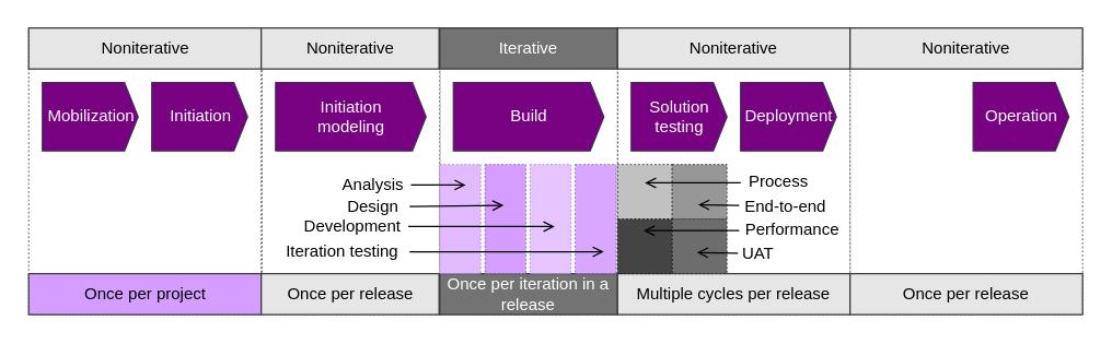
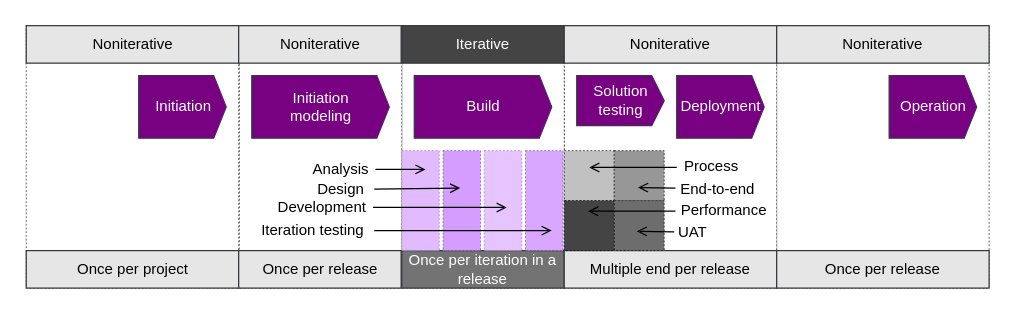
  <mxCell id="0" />
  <mxCell id="1" parent="0" />
  <mxCell id="2" value="" style="rounded=0;whiteSpace=wrap;html=1;dashed=1;strokeWidth=0.5;" vertex="1" parent="1"><mxGeometry x="621" y="20" width="170" height="210" as="geometry" /></mxCell>
  <mxCell id="3" value="" style="rounded=0;whiteSpace=wrap;html=1;dashed=1;strokeWidth=0.5;" vertex="1" parent="1"><mxGeometry x="451" y="20" width="170" height="210" as="geometry" /></mxCell>
  <mxCell id="4" value="" style="rounded=0;whiteSpace=wrap;html=1;dashed=1;strokeWidth=0.5;" vertex="1" parent="1"><mxGeometry x="321" y="20" width="130" height="210" as="geometry" /></mxCell>
  <mxCell id="5" value="" style="rounded=0;whiteSpace=wrap;html=1;dashed=1;strokeWidth=0.5;" vertex="1" parent="1"><mxGeometry x="191" y="20" width="130" height="210" as="geometry" /></mxCell>
  <mxCell id="6" value="" style="rounded=0;whiteSpace=wrap;html=1;dashed=1;strokeWidth=0.5;" vertex="1" parent="1"><mxGeometry x="20.5" y="20" width="170" height="210" as="geometry" /></mxCell>
  <mxCell id="7" value="Noniterative" style="rounded=0;whiteSpace=wrap;html=1;fillColor=#e6e6e6;strokeColor=#36393d;" vertex="1" parent="1"><mxGeometry x="20.5" y="20" width="170" height="30" as="geometry" /></mxCell>
  <mxCell id="8" value="Noniterative" style="rounded=0;whiteSpace=wrap;html=1;fillColor=#e6e6e6;strokeColor=#36393d;" vertex="1" parent="1"><mxGeometry x="190.5" y="20" width="130" height="30" as="geometry" /></mxCell>
- <mxCell id="9" value="Iterative" style="rounded=0;whiteSpace=wrap;html=1;fillColor=#737373;strokeColor=#36393d;fontColor=#FFFFFF;" vertex="1" parent="1"><mxGeometry x="321" y="20" width="130" height="30" as="geometry" /></mxCell>
+ <mxCell id="9" value="Iterative" style="rounded=0;whiteSpace=wrap;html=1;fillColor=#444444;strokeColor=#36393d;fontColor=#FFFFFF;" vertex="1" parent="1"><mxGeometry x="321" y="20" width="130" height="30" as="geometry" /></mxCell>
  <mxCell id="10" value="Noniterative" style="rounded=0;whiteSpace=wrap;html=1;fillColor=#e6e6e6;strokeColor=#36393d;" vertex="1" parent="1"><mxGeometry x="451" y="20" width="170" height="30" as="geometry" /></mxCell>
  <mxCell id="11" value="Noniterative" style="rounded=0;whiteSpace=wrap;html=1;fillColor=#e6e6e6;strokeColor=#36393d;" vertex="1" parent="1"><mxGeometry x="621" y="20" width="170" height="30" as="geometry" /></mxCell>
- <mxCell id="12" value="Once per project" style="rounded=0;whiteSpace=wrap;html=1;fillColor=#d59dff;strokeColor=#36393d;" vertex="1" parent="1"><mxGeometry x="20.5" y="200" width="170" height="30" as="geometry" /></mxCell>
+ <mxCell id="12" value="Once per project" style="rounded=0;whiteSpace=wrap;html=1;fillColor=#e6e6e6;strokeColor=#36393d;" vertex="1" parent="1"><mxGeometry x="20.5" y="200" width="170" height="30" as="geometry" /></mxCell>
  <mxCell id="13" value="Once per release" style="rounded=0;whiteSpace=wrap;html=1;fillColor=#e6e6e6;strokeColor=#36393d;" vertex="1" parent="1"><mxGeometry x="190.5" y="200" width="130" height="30" as="geometry" /></mxCell>
  <mxCell id="14" value="Once per iteration in a release" style="rounded=0;whiteSpace=wrap;html=1;fillColor=#737373;strokeColor=#36393d;fontColor=#FFFFFF;" vertex="1" parent="1"><mxGeometry x="321" y="200" width="130" height="30" as="geometry" /></mxCell>
- <mxCell id="15" value="Multiple cycles per release" style="rounded=0;whiteSpace=wrap;html=1;fillColor=#e6e6e6;strokeColor=#36393d;" vertex="1" parent="1"><mxGeometry x="451" y="200" width="170" height="30" as="geometry" /></mxCell>
+ <mxCell id="15" value="Multiple end per release" style="rounded=0;whiteSpace=wrap;html=1;fillColor=#e6e6e6;strokeColor=#36393d;" vertex="1" parent="1"><mxGeometry x="451" y="200" width="170" height="30" as="geometry" /></mxCell>
  <mxCell id="16" value="Once per release" style="rounded=0;whiteSpace=wrap;html=1;fillColor=#e6e6e6;strokeColor=#36393d;" vertex="1" parent="1"><mxGeometry x="621" y="200" width="170" height="30" as="geometry" /></mxCell>
- <mxCell id="17" value="Mobilization" style="html=1;shadow=0;dashed=0;align=center;verticalAlign=middle;shape=mxgraph.arrows2.arrow;dy=0;dx=10;notch=0;fillColor=#770180;strokeColor=#432D57;fontColor=#ffffff;" vertex="1" parent="1"><mxGeometry x="30.5" y="60" width="70" height="50" as="geometry" /></mxCell>
  <mxCell id="18" value="Initiation" style="html=1;shadow=0;dashed=0;align=center;verticalAlign=middle;shape=mxgraph.arrows2.arrow;dy=0;dx=10;notch=0;fillColor=#770180;strokeColor=#432D57;fontColor=#ffffff;" vertex="1" parent="1"><mxGeometry x="110.5" y="60" width="70" height="50" as="geometry" /></mxCell>
  <mxCell id="19" value="Initiation&lt;br&gt;modeling" style="html=1;shadow=0;dashed=0;align=center;verticalAlign=middle;shape=mxgraph.arrows2.arrow;dy=0;dx=10;notch=0;fillColor=#770180;strokeColor=#432D57;fontColor=#ffffff;" vertex="1" parent="1"><mxGeometry x="201" y="60" width="110" height="50" as="geometry" /></mxCell>
  <mxCell id="20" value="Build" style="html=1;shadow=0;dashed=0;align=center;verticalAlign=middle;shape=mxgraph.arrows2.arrow;dy=0;dx=10;notch=0;fillColor=#770180;strokeColor=#432D57;fontColor=#ffffff;" vertex="1" parent="1"><mxGeometry x="331" y="60" width="110" height="50" as="geometry" /></mxCell>
- <mxCell id="21" value="Solution&lt;br&gt;testing" style="html=1;shadow=0;dashed=0;align=center;verticalAlign=middle;shape=mxgraph.arrows2.arrow;dy=0;dx=10;notch=0;fillColor=#770180;strokeColor=#432D57;fontColor=#ffffff;" vertex="1" parent="1"><mxGeometry x="461" y="60" width="70" height="50" as="geometry" /></mxCell>
+ <mxCell id="21" value="Solution&lt;br&gt;testing" style="html=1;shadow=0;dashed=0;align=center;verticalAlign=middle;shape=mxgraph.arrows2.arrow;dy=0;dx=10;notch=0;fillColor=#770180;strokeColor=#432D57;fontColor=#ffffff;" vertex="1" parent="1"><mxGeometry x="461" y="60" width="70" height="40" as="geometry" /></mxCell>
  <mxCell id="22" value="Deployment" style="html=1;shadow=0;dashed=0;align=center;verticalAlign=middle;shape=mxgraph.arrows2.arrow;dy=0;dx=10;notch=0;fillColor=#770180;strokeColor=#432D57;fontColor=#ffffff;" vertex="1" parent="1"><mxGeometry x="541" y="60" width="70" height="50" as="geometry" /></mxCell>
  <mxCell id="23" value="Operation" style="html=1;shadow=0;dashed=0;align=center;verticalAlign=middle;shape=mxgraph.arrows2.arrow;dy=0;dx=10;notch=0;fillColor=#770180;strokeColor=#432D57;fontColor=#ffffff;" vertex="1" parent="1"><mxGeometry x="711" y="60" width="70" height="50" as="geometry" /></mxCell>
  <mxCell id="24" value="" style="rounded=0;whiteSpace=wrap;html=1;dashed=1;strokeWidth=0.5;fillColor=#e2baff;strokeColor=#9673a6;" vertex="1" parent="1"><mxGeometry x="321" y="120" width="30" height="80" as="geometry" /></mxCell>
  <mxCell id="25" value="" style="rounded=0;whiteSpace=wrap;html=1;dashed=1;strokeWidth=0.5;fillColor=#d59dff;strokeColor=#56517e;" vertex="1" parent="1"><mxGeometry x="354" y="120" width="30" height="80" as="geometry" /></mxCell>
  <mxCell id="26" value="" style="rounded=0;whiteSpace=wrap;html=1;dashed=1;strokeWidth=0.5;fillColor=#e6c4ff;strokeColor=#9673a6;" vertex="1" parent="1"><mxGeometry x="387" y="120" width="30" height="80" as="geometry" /></mxCell>
  <mxCell id="27" value="" style="rounded=0;whiteSpace=wrap;html=1;dashed=1;strokeWidth=0.5;fillColor=#d9a7ff;strokeColor=#56517e;" vertex="1" parent="1"><mxGeometry x="420" y="120" width="30" height="80" as="geometry" /></mxCell>
  <mxCell id="28" value="" style="endArrow=open;html=1;rounded=0;fontColor=#FFFFFF;exitX=0.882;exitY=0.406;exitDx=0;exitDy=0;exitPerimeter=0;endFill=0;" edge="1" parent="1"><mxGeometry width="50" height="50" relative="1" as="geometry"><mxPoint x="299.94" y="134.92" as="sourcePoint" /><mxPoint x="340" y="135" as="targetPoint" /></mxGeometry></mxCell>
  <mxCell id="29" value="Analysis" style="text;html=1;strokeColor=none;fillColor=none;align=center;verticalAlign=middle;whiteSpace=wrap;rounded=0;fontColor=#000000;" vertex="1" parent="1"><mxGeometry x="248" y="125" width="49" height="20" as="geometry" /></mxCell>
  <mxCell id="30" value="" style="endArrow=open;html=1;rounded=0;fontColor=#FFFFFF;entryX=0.425;entryY=0.375;entryDx=0;entryDy=0;entryPerimeter=0;endFill=0;" edge="1" parent="1"><mxGeometry width="50" height="50" relative="1" as="geometry"><mxPoint x="299" y="150.737" as="sourcePoint" /><mxPoint x="367.75" y="150" as="targetPoint" /><Array as="points" /></mxGeometry></mxCell>
  <mxCell id="31" value="Design" style="text;html=1;strokeColor=none;fillColor=none;align=center;verticalAlign=middle;whiteSpace=wrap;rounded=0;fontColor=#000000;" vertex="1" parent="1"><mxGeometry x="248" y="141" width="49" height="20" as="geometry" /></mxCell>
  <mxCell id="32" value="" style="endArrow=open;html=1;rounded=0;fontColor=#FFFFFF;entryX=0.6;entryY=0.575;entryDx=0;entryDy=0;entryPerimeter=0;endFill=0;" edge="1" parent="1"><mxGeometry width="50" height="50" relative="1" as="geometry"><mxPoint x="298" y="165.5" as="sourcePoint" /><mxPoint x="405" y="165.5" as="targetPoint" /></mxGeometry></mxCell>
  <mxCell id="33" value="Development" style="text;html=1;strokeColor=none;fillColor=none;align=center;verticalAlign=middle;whiteSpace=wrap;rounded=0;fontColor=#000000;" vertex="1" parent="1"><mxGeometry x="218" y="156" width="79" height="20" as="geometry" /></mxCell>
  <mxCell id="34" value="" style="endArrow=open;html=1;rounded=0;fontColor=#FFFFFF;endFill=0;entryX=0.7;entryY=0.8;entryDx=0;entryDy=0;entryPerimeter=0;" edge="1" parent="1" target="27"><mxGeometry width="50" height="50" relative="1" as="geometry"><mxPoint x="299" y="184" as="sourcePoint" /><mxPoint x="409" y="184" as="targetPoint" /></mxGeometry></mxCell>
  <mxCell id="35" value="Iteration testing" style="text;html=1;strokeColor=none;fillColor=none;align=center;verticalAlign=middle;whiteSpace=wrap;rounded=0;fontColor=#000000;" vertex="1" parent="1"><mxGeometry x="203" y="174" width="94" height="20" as="geometry" /></mxCell>
  <mxCell id="36" value="" style="whiteSpace=wrap;html=1;aspect=fixed;dashed=1;strokeWidth=0.5;fontColor=#000000;fillColor=#c1c1c1;direction=south;" vertex="1" parent="1"><mxGeometry x="451" y="120" width="40" height="40" as="geometry" /></mxCell>
  <mxCell id="37" value="" style="whiteSpace=wrap;html=1;aspect=fixed;dashed=1;strokeWidth=0.5;fontColor=#000000;fillColor=#979797;" vertex="1" parent="1"><mxGeometry x="491" y="120" width="40" height="40" as="geometry" /></mxCell>
  <mxCell id="38" value="" style="whiteSpace=wrap;html=1;aspect=fixed;dashed=1;strokeWidth=0.5;fontColor=#000000;fillColor=#6d6d6d;" vertex="1" parent="1"><mxGeometry x="491" y="160" width="40" height="40" as="geometry" /></mxCell>
  <mxCell id="39" value="" style="whiteSpace=wrap;html=1;aspect=fixed;dashed=1;strokeWidth=0.5;fontColor=#000000;fillColor=#444444;" vertex="1" parent="1"><mxGeometry x="451" y="160" width="40" height="40" as="geometry" /></mxCell>
  <mxCell id="40" value="Process" style="text;html=1;strokeColor=none;fillColor=none;align=center;verticalAlign=middle;whiteSpace=wrap;rounded=0;fontColor=#000000;" vertex="1" parent="1"><mxGeometry x="543" y="123" width="52" height="20" as="geometry" /></mxCell>
  <mxCell id="41" value="End-to-end" style="text;html=1;strokeColor=none;fillColor=none;align=center;verticalAlign=middle;whiteSpace=wrap;rounded=0;fontColor=#000000;" vertex="1" parent="1"><mxGeometry x="543" y="141" width="62" height="20" as="geometry" /></mxCell>
  <mxCell id="42" value="Performance" style="text;html=1;strokeColor=none;fillColor=none;align=center;verticalAlign=middle;whiteSpace=wrap;rounded=0;fontColor=#000000;" vertex="1" parent="1"><mxGeometry x="543" y="158" width="72" height="20" as="geometry" /></mxCell>
  <mxCell id="43" value="UAT" style="text;html=1;strokeColor=none;fillColor=none;align=center;verticalAlign=middle;whiteSpace=wrap;rounded=0;fontColor=#000000;" vertex="1" parent="1"><mxGeometry x="543" y="176" width="22" height="20" as="geometry" /></mxCell>
  <mxCell id="44" value="" style="endArrow=open;html=1;rounded=0;fontColor=#000000;endFill=0;" edge="1" parent="1"><mxGeometry width="50" height="50" relative="1" as="geometry"><mxPoint x="541" y="133.5" as="sourcePoint" /><mxPoint x="471" y="133.5" as="targetPoint" /></mxGeometry></mxCell>
  <mxCell id="45" value="" style="endArrow=open;html=1;rounded=0;fontColor=#000000;endFill=0;" edge="1" parent="1"><mxGeometry width="50" height="50" relative="1" as="geometry"><mxPoint x="540" y="150" as="sourcePoint" /><mxPoint x="510" y="149.5" as="targetPoint" /></mxGeometry></mxCell>
  <mxCell id="46" value="" style="endArrow=open;html=1;rounded=0;fontColor=#000000;endFill=0;" edge="1" parent="1"><mxGeometry width="50" height="50" relative="1" as="geometry"><mxPoint x="540" y="168.5" as="sourcePoint" /><mxPoint x="470" y="168.5" as="targetPoint" /></mxGeometry></mxCell>
  <mxCell id="47" value="" style="endArrow=open;html=1;rounded=0;fontColor=#000000;endFill=0;" edge="1" parent="1"><mxGeometry width="50" height="50" relative="1" as="geometry"><mxPoint x="539" y="185" as="sourcePoint" /><mxPoint x="509" y="184.5" as="targetPoint" /></mxGeometry></mxCell>
